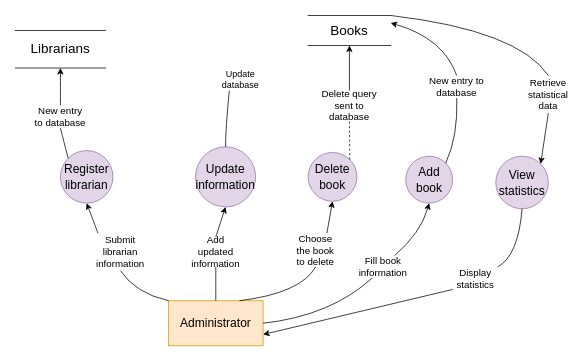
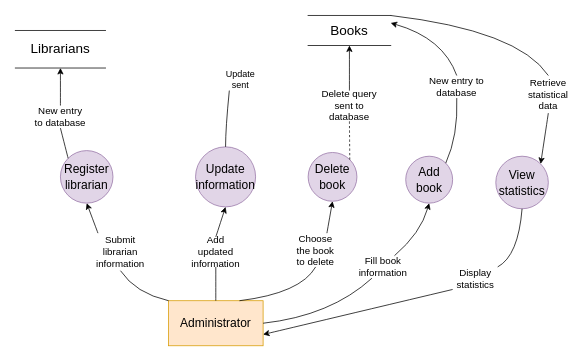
  <mxCell id="0" />
  <mxCell id="1" parent="0" />
  <mxCell id="2" value="&lt;font style=&quot;font-size: 16px;&quot;&gt;Administrator&lt;/font&gt;" style="html=1;dashed=0;whiteSpace=wrap;fillColor=#ffe6cc;strokeColor=#d79b00;" vertex="1" parent="1"><mxGeometry x="224" y="400" width="126" height="60" as="geometry" /></mxCell>
  <mxCell id="3" value="&lt;font style=&quot;font-size: 18px;&quot;&gt;Books&lt;/font&gt;" style="html=1;dashed=0;whiteSpace=wrap;shape=partialRectangle;right=0;left=0;" vertex="1" parent="1"><mxGeometry x="410" y="20" width="110" height="40" as="geometry" /></mxCell>
  <mxCell id="4" value="&lt;font style=&quot;font-size: 18px;&quot;&gt;Librarians&lt;/font&gt;" style="html=1;dashed=0;whiteSpace=wrap;shape=partialRectangle;right=0;left=0;" vertex="1" parent="1"><mxGeometry x="20" y="40" width="120" height="50" as="geometry" /></mxCell>
  <mxCell id="5" value="&lt;font style=&quot;font-size: 16px;&quot;&gt;Register&lt;br&gt;librarian&lt;/font&gt;" style="shape=ellipse;html=1;dashed=0;whiteSpace=wrap;aspect=fixed;perimeter=ellipsePerimeter;fillColor=#e1d5e7;strokeColor=#9673a6;" vertex="1" parent="1"><mxGeometry x="80" y="200" width="70" height="70" as="geometry" /></mxCell>
  <mxCell id="6" value="" style="curved=1;endArrow=classic;html=1;rounded=0;exitX=0;exitY=0;exitDx=0;exitDy=0;entryX=0.5;entryY=1;entryDx=0;entryDy=0;" edge="1" parent="1" source="8" target="5"><mxGeometry width="50" height="50" relative="1" as="geometry"><mxPoint x="300" y="310" as="sourcePoint" /><mxPoint x="350" y="260" as="targetPoint" /><Array as="points" /></mxGeometry></mxCell>
  <mxCell id="7" value="" style="curved=1;endArrow=none;html=1;rounded=0;exitX=0;exitY=0;exitDx=0;exitDy=0;entryX=0.5;entryY=1;entryDx=0;entryDy=0;endFill=0;" edge="1" parent="1" source="2" target="8"><mxGeometry width="50" height="50" relative="1" as="geometry"><mxPoint x="220" y="370" as="sourcePoint" /><mxPoint x="135" y="280" as="targetPoint" /><Array as="points"><mxPoint x="180" y="390" /></Array></mxGeometry></mxCell>
  <mxCell id="8" value="&lt;font style=&quot;font-size: 13px;&quot;&gt;Submit&lt;br&gt;librarian&lt;br&gt;information&lt;/font&gt;" style="text;html=1;strokeColor=none;fillColor=none;align=center;verticalAlign=middle;whiteSpace=wrap;rounded=0;" vertex="1" parent="1"><mxGeometry x="130" y="310" width="60" height="50" as="geometry" /></mxCell>
  <mxCell id="9" value="" style="curved=1;endArrow=classic;html=1;rounded=0;exitX=0.5;exitY=0;exitDx=0;exitDy=0;entryX=0.5;entryY=1;entryDx=0;entryDy=0;" edge="1" parent="1" source="11" target="4"><mxGeometry width="50" height="50" relative="1" as="geometry"><mxPoint x="300" y="280" as="sourcePoint" /><mxPoint x="350" y="230" as="targetPoint" /><Array as="points" /></mxGeometry></mxCell>
  <mxCell id="10" value="" style="curved=1;endArrow=none;html=1;rounded=0;exitX=0;exitY=0;exitDx=0;exitDy=0;entryX=0.5;entryY=1;entryDx=0;entryDy=0;endFill=0;" edge="1" parent="1" source="5" target="11"><mxGeometry width="50" height="50" relative="1" as="geometry"><mxPoint x="90" y="210" as="sourcePoint" /><mxPoint x="80" y="90" as="targetPoint" /><Array as="points" /></mxGeometry></mxCell>
  <mxCell id="11" value="&lt;font style=&quot;font-size: 13px;&quot;&gt;New entry to database&lt;/font&gt;" style="text;html=1;strokeColor=none;fillColor=none;align=center;verticalAlign=middle;whiteSpace=wrap;rounded=0;" vertex="1" parent="1"><mxGeometry x="45" y="140" width="70" height="30" as="geometry" /></mxCell>
  <mxCell id="12" value="&lt;font style=&quot;font-size: 16px;&quot;&gt;Update&lt;br&gt;information&lt;/font&gt;" style="shape=ellipse;html=1;dashed=0;whiteSpace=wrap;aspect=fixed;perimeter=ellipsePerimeter;fillColor=#e1d5e7;strokeColor=#9673a6;" vertex="1" parent="1"><mxGeometry x="260" y="195" width="80" height="80" as="geometry" /></mxCell>
  <mxCell id="13" value="" style="curved=1;endArrow=classic;html=1;rounded=0;exitX=0.5;exitY=0;exitDx=0;exitDy=0;entryX=0.5;entryY=1;entryDx=0;entryDy=0;" edge="1" parent="1" source="17" target="12"><mxGeometry width="50" height="50" relative="1" as="geometry"><mxPoint x="300" y="280" as="sourcePoint" /><mxPoint x="290" y="280" as="targetPoint" /><Array as="points" /></mxGeometry></mxCell>
  <mxCell id="14" value="" style="curved=1;endArrow=none;html=1;rounded=0;exitX=0.5;exitY=0;exitDx=0;exitDy=0;entryX=0.25;entryY=1;entryDx=0;entryDy=0;endFill=0;" edge="1" parent="1" source="12" target="15"><mxGeometry width="50" height="50" relative="1" as="geometry"><mxPoint x="300" y="195" as="sourcePoint" /><mxPoint x="410" y="30" as="targetPoint" /><Array as="points"><mxPoint x="300" y="170" /></Array></mxGeometry></mxCell>
- <mxCell id="15" value="Update&lt;br&gt;database" style="text;html=1;strokeColor=none;fillColor=none;align=center;verticalAlign=middle;whiteSpace=wrap;rounded=0;" vertex="1" parent="1"><mxGeometry x="290" y="90" width="60" height="30" as="geometry" /></mxCell>
+ <mxCell id="15" value="Update&lt;br&gt;sent" style="text;html=1;strokeColor=none;fillColor=none;align=center;verticalAlign=middle;whiteSpace=wrap;rounded=0;" vertex="1" parent="1"><mxGeometry x="290" y="90" width="60" height="30" as="geometry" /></mxCell>
  <mxCell id="16" value="" style="curved=1;endArrow=none;html=1;rounded=0;exitX=0.5;exitY=0;exitDx=0;exitDy=0;entryX=0.5;entryY=1;entryDx=0;entryDy=0;endFill=0;" edge="1" parent="1" source="2" target="17"><mxGeometry width="50" height="50" relative="1" as="geometry"><mxPoint x="287" y="400" as="sourcePoint" /><mxPoint x="300" y="275" as="targetPoint" /><Array as="points" /></mxGeometry></mxCell>
  <mxCell id="17" value="&lt;font style=&quot;font-size: 13px;&quot;&gt;Add updated information&lt;/font&gt;" style="text;html=1;strokeColor=none;fillColor=none;align=center;verticalAlign=middle;whiteSpace=wrap;rounded=0;" vertex="1" parent="1"><mxGeometry x="257" y="315" width="60" height="40" as="geometry" /></mxCell>
  <mxCell id="18" value="&lt;font style=&quot;font-size: 16px;&quot;&gt;Delete&lt;br&gt;book&lt;/font&gt;" style="shape=ellipse;html=1;dashed=0;whiteSpace=wrap;aspect=fixed;perimeter=ellipsePerimeter;fillColor=#e1d5e7;strokeColor=#9673a6;" vertex="1" parent="1"><mxGeometry x="410" y="202.5" width="65" height="65" as="geometry" /></mxCell>
  <mxCell id="19" value="" style="curved=1;endArrow=classic;html=1;rounded=0;entryX=0.5;entryY=1;entryDx=0;entryDy=0;exitX=0.75;exitY=0;exitDx=0;exitDy=0;" edge="1" parent="1" source="21" target="18"><mxGeometry width="50" height="50" relative="1" as="geometry"><mxPoint x="300" y="290" as="sourcePoint" /><mxPoint x="350" y="240" as="targetPoint" /><Array as="points" /></mxGeometry></mxCell>
  <mxCell id="20" value="" style="curved=1;endArrow=none;html=1;rounded=0;entryX=0.5;entryY=1;entryDx=0;entryDy=0;exitX=0.75;exitY=0;exitDx=0;exitDy=0;endFill=0;" edge="1" parent="1" source="2" target="21"><mxGeometry width="50" height="50" relative="1" as="geometry"><mxPoint x="319" y="400" as="sourcePoint" /><mxPoint x="433" y="270" as="targetPoint" /><Array as="points"><mxPoint x="400" y="390" /></Array></mxGeometry></mxCell>
  <mxCell id="21" value="&lt;font style=&quot;font-size: 13px;&quot;&gt;Choose the book to delete&lt;/font&gt;" style="text;html=1;strokeColor=none;fillColor=none;align=center;verticalAlign=middle;whiteSpace=wrap;rounded=0;" vertex="1" parent="1"><mxGeometry x="390" y="310" width="60" height="45" as="geometry" /></mxCell>
  <mxCell id="22" value="" style="curved=1;endArrow=classic;html=1;rounded=0;exitX=0.5;exitY=0;exitDx=0;exitDy=0;entryX=0.5;entryY=1;entryDx=0;entryDy=0;" edge="1" parent="1" source="24" target="3"><mxGeometry width="50" height="50" relative="1" as="geometry"><mxPoint x="300" y="160" as="sourcePoint" /><mxPoint x="350" y="110" as="targetPoint" /><Array as="points" /></mxGeometry></mxCell>
  <mxCell id="23" value="" style="curved=1;endArrow=none;html=1;rounded=0;exitX=1;exitY=0;exitDx=0;exitDy=0;entryX=0.5;entryY=1;entryDx=0;entryDy=0;endFill=0;dashed=1;" edge="1" parent="1" source="18" target="24"><mxGeometry width="50" height="50" relative="1" as="geometry"><mxPoint x="465" y="212" as="sourcePoint" /><mxPoint x="465" y="60" as="targetPoint" /><Array as="points" /></mxGeometry></mxCell>
  <mxCell id="24" value="&lt;font style=&quot;font-size: 13px;&quot;&gt;Delete query sent to database&lt;/font&gt;" style="text;html=1;strokeColor=none;fillColor=none;align=center;verticalAlign=middle;whiteSpace=wrap;rounded=0;" vertex="1" parent="1"><mxGeometry x="426.25" y="120" width="77.5" height="40" as="geometry" /></mxCell>
  <mxCell id="25" value="&lt;font style=&quot;font-size: 16px;&quot;&gt;Add book&lt;/font&gt;" style="shape=ellipse;html=1;dashed=0;whiteSpace=wrap;aspect=fixed;perimeter=ellipsePerimeter;fillColor=#e1d5e7;strokeColor=#9673a6;" vertex="1" parent="1"><mxGeometry x="540" y="207.5" width="62.5" height="62.5" as="geometry" /></mxCell>
  <mxCell id="26" value="" style="curved=1;endArrow=classic;html=1;rounded=0;exitX=0.75;exitY=0;exitDx=0;exitDy=0;entryX=0.5;entryY=1;entryDx=0;entryDy=0;" edge="1" parent="1" source="28" target="25"><mxGeometry width="50" height="50" relative="1" as="geometry"><mxPoint x="300" y="230" as="sourcePoint" /><mxPoint x="350" y="180" as="targetPoint" /><Array as="points"><mxPoint x="560" y="310" /></Array></mxGeometry></mxCell>
  <mxCell id="27" value="" style="curved=1;endArrow=none;html=1;rounded=0;exitX=1;exitY=0.5;exitDx=0;exitDy=0;entryX=0.25;entryY=1;entryDx=0;entryDy=0;endFill=0;" edge="1" parent="1" source="2" target="28"><mxGeometry width="50" height="50" relative="1" as="geometry"><mxPoint x="350" y="430" as="sourcePoint" /><mxPoint x="571" y="270" as="targetPoint" /><Array as="points"><mxPoint x="440" y="420" /></Array></mxGeometry></mxCell>
  <mxCell id="28" value="&lt;font style=&quot;font-size: 13px;&quot;&gt;Fill book information&lt;/font&gt;" style="text;html=1;strokeColor=none;fillColor=none;align=center;verticalAlign=middle;whiteSpace=wrap;rounded=0;" vertex="1" parent="1"><mxGeometry x="480" y="340" width="60" height="30" as="geometry" /></mxCell>
  <mxCell id="29" value="" style="curved=1;endArrow=classic;html=1;rounded=0;exitX=0.5;exitY=0;exitDx=0;exitDy=0;entryX=1;entryY=0.25;entryDx=0;entryDy=0;" edge="1" parent="1" source="31" target="3"><mxGeometry width="50" height="50" relative="1" as="geometry"><mxPoint x="540" y="170" as="sourcePoint" /><mxPoint x="590" y="120" as="targetPoint" /><Array as="points"><mxPoint x="590" y="50" /></Array></mxGeometry></mxCell>
  <mxCell id="30" value="" style="curved=1;endArrow=none;html=1;rounded=0;exitX=1;exitY=0;exitDx=0;exitDy=0;entryX=0.5;entryY=1;entryDx=0;entryDy=0;endFill=0;" edge="1" parent="1" source="25" target="31"><mxGeometry width="50" height="50" relative="1" as="geometry"><mxPoint x="593" y="217" as="sourcePoint" /><mxPoint x="520" y="30" as="targetPoint" /><Array as="points"><mxPoint x="610" y="180" /></Array></mxGeometry></mxCell>
  <mxCell id="31" value="&lt;font style=&quot;font-size: 13px;&quot;&gt;New entry to database&lt;/font&gt;" style="text;html=1;strokeColor=none;fillColor=none;align=center;verticalAlign=middle;whiteSpace=wrap;rounded=0;" vertex="1" parent="1"><mxGeometry x="570" y="100" width="76" height="30" as="geometry" /></mxCell>
  <mxCell id="32" value="&lt;font style=&quot;font-size: 16px;&quot;&gt;View&lt;br&gt;statistics&lt;/font&gt;" style="shape=ellipse;html=1;dashed=0;whiteSpace=wrap;aspect=fixed;perimeter=ellipsePerimeter;fillColor=#e1d5e7;strokeColor=#9673a6;" vertex="1" parent="1"><mxGeometry x="660" y="207.5" width="70" height="70" as="geometry" /></mxCell>
  <mxCell id="33" value="" style="curved=1;endArrow=none;html=1;rounded=0;exitX=1;exitY=0;exitDx=0;exitDy=0;entryX=0.5;entryY=1;entryDx=0;entryDy=0;startArrow=none;startFill=0;endFill=0;" edge="1" parent="1" source="38" target="32"><mxGeometry width="50" height="50" relative="1" as="geometry"><mxPoint x="520" y="300" as="sourcePoint" /><mxPoint x="570" y="250" as="targetPoint" /><Array as="points"><mxPoint x="690" y="340" /></Array></mxGeometry></mxCell>
  <mxCell id="34" value="" style="curved=1;endArrow=classic;html=1;rounded=0;exitX=0.5;exitY=1;exitDx=0;exitDy=0;entryX=1;entryY=0;entryDx=0;entryDy=0;" edge="1" parent="1" source="36" target="32"><mxGeometry width="50" height="50" relative="1" as="geometry"><mxPoint x="520" y="170" as="sourcePoint" /><mxPoint x="570" y="220" as="targetPoint" /><Array as="points" /></mxGeometry></mxCell>
  <mxCell id="35" value="" style="curved=1;endArrow=none;html=1;rounded=0;exitX=1;exitY=0;exitDx=0;exitDy=0;entryX=0.5;entryY=0;entryDx=0;entryDy=0;endFill=0;" edge="1" parent="1" source="3" target="36"><mxGeometry width="50" height="50" relative="1" as="geometry"><mxPoint x="520" y="20" as="sourcePoint" /><mxPoint x="720" y="218" as="targetPoint" /><Array as="points"><mxPoint x="690" y="40" /></Array></mxGeometry></mxCell>
  <mxCell id="36" value="&lt;font style=&quot;font-size: 13px;&quot;&gt;Retrieve&lt;br&gt;statistical data&lt;/font&gt;" style="text;html=1;strokeColor=none;fillColor=none;align=center;verticalAlign=middle;whiteSpace=wrap;rounded=0;" vertex="1" parent="1"><mxGeometry x="700" y="100" width="60" height="50" as="geometry" /></mxCell>
  <mxCell id="37" value="" style="curved=1;endArrow=none;html=1;rounded=0;exitX=1;exitY=0.75;exitDx=0;exitDy=0;entryX=0;entryY=1;entryDx=0;entryDy=0;startArrow=classic;startFill=1;endFill=0;" edge="1" parent="1" source="2" target="38"><mxGeometry width="50" height="50" relative="1" as="geometry"><mxPoint x="350" y="445" as="sourcePoint" /><mxPoint x="695" y="278" as="targetPoint" /><Array as="points" /></mxGeometry></mxCell>
  <mxCell id="38" value="&lt;font style=&quot;font-size: 13px;&quot;&gt;Display&lt;br&gt;statistics&lt;/font&gt;" style="text;html=1;strokeColor=none;fillColor=none;align=center;verticalAlign=middle;whiteSpace=wrap;rounded=0;" vertex="1" parent="1"><mxGeometry x="602.5" y="355" width="60" height="30" as="geometry" /></mxCell>
